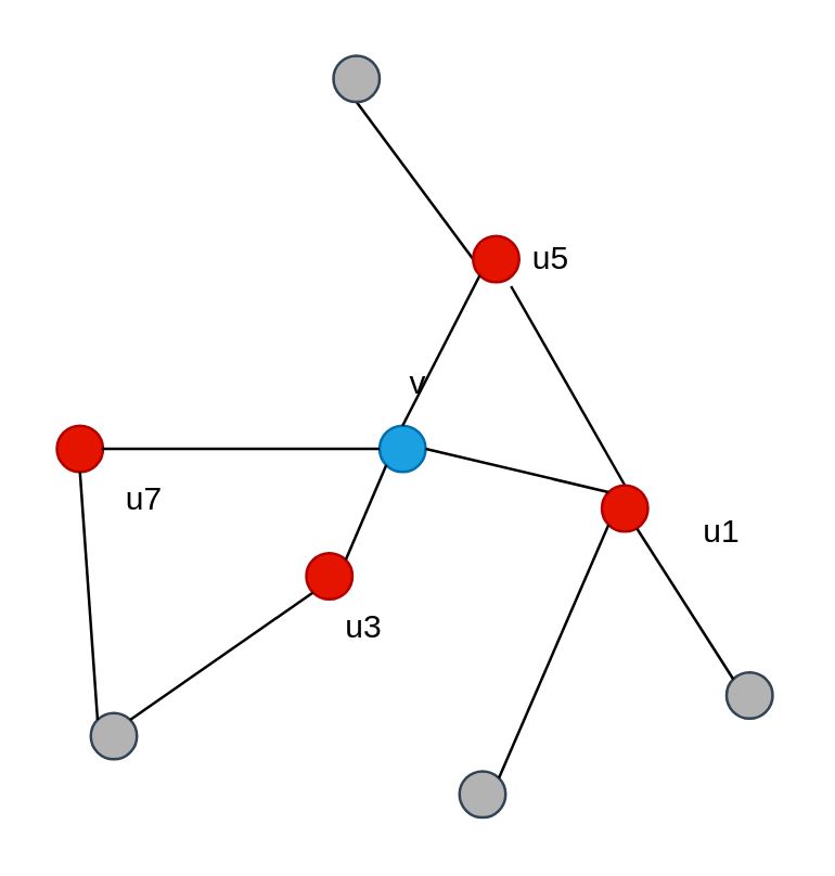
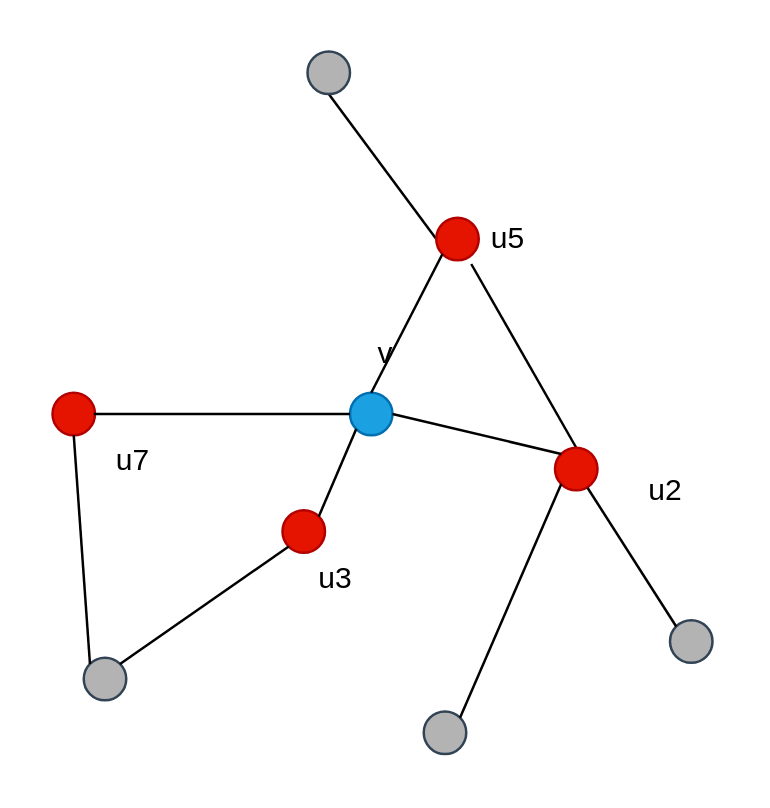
  <mxCell id="0" />
  <mxCell id="1" parent="0" />
  <mxCell id="2" value="" style="endArrow=none;html=1;exitX=0.5;exitY=0;exitDx=0;exitDy=0;" edge="1" parent="1" source="5"><mxGeometry width="50" height="50" relative="1" as="geometry"><mxPoint x="224" y="145" as="sourcePoint" /><mxPoint x="188" y="105" as="targetPoint" /></mxGeometry></mxCell>
  <mxCell id="3" value="" style="endArrow=none;html=1;exitX=0;exitY=0.5;exitDx=0;exitDy=0;entryX=0.5;entryY=1;entryDx=0;entryDy=0;" edge="1" parent="1" source="10" target="14"><mxGeometry width="50" height="50" relative="1" as="geometry"><mxPoint x="49" y="112" as="sourcePoint" /><mxPoint x="99" y="62" as="targetPoint" /></mxGeometry></mxCell>
  <mxCell id="4" value="" style="group" vertex="1" connectable="0" parent="1"><mxGeometry x="214.5" y="194.5" width="71" height="20" as="geometry" /></mxCell>
  <mxCell id="5" value="" style="ellipse;whiteSpace=wrap;html=1;aspect=fixed;fillColor=#e51400;strokeColor=#B20000;fontColor=#ffffff;" vertex="1" parent="4"><mxGeometry x="7" y="-16" width="17" height="17" as="geometry" /></mxCell>
- <mxCell id="6" value="u1" style="text;html=1;strokeColor=none;fillColor=none;align=center;verticalAlign=middle;whiteSpace=wrap;rounded=0;" vertex="1" parent="4"><mxGeometry x="31" y="-9" width="40" height="20" as="geometry" /></mxCell>
+ <mxCell id="6" value="u2" style="text;html=1;strokeColor=none;fillColor=none;align=center;verticalAlign=middle;whiteSpace=wrap;rounded=0;" vertex="1" parent="4"><mxGeometry x="31" y="-9" width="40" height="20" as="geometry" /></mxCell>
  <mxCell id="7" value="" style="ellipse;whiteSpace=wrap;html=1;aspect=fixed;fillColor=#1ba1e2;strokeColor=#006EAF;fontColor=#ffffff;" vertex="1" parent="1"><mxGeometry x="139.5" y="156.5" width="17" height="17" as="geometry" /></mxCell>
  <mxCell id="8" value="" style="ellipse;whiteSpace=wrap;html=1;aspect=fixed;fillColor=#e51400;strokeColor=#B20000;fontColor=#ffffff;" vertex="1" parent="1"><mxGeometry x="112.5" y="203.5" width="17" height="17" as="geometry" /></mxCell>
  <mxCell id="9" value="" style="ellipse;whiteSpace=wrap;html=1;aspect=fixed;fillColor=#e51400;strokeColor=#B20000;fontColor=#ffffff;" vertex="1" parent="1"><mxGeometry x="20.5" y="156.5" width="17" height="17" as="geometry" /></mxCell>
  <mxCell id="10" value="" style="ellipse;whiteSpace=wrap;html=1;aspect=fixed;fillColor=#e51400;strokeColor=#B20000;fontColor=#ffffff;" vertex="1" parent="1"><mxGeometry x="174" y="86.5" width="17" height="17" as="geometry" /></mxCell>
  <mxCell id="11" value="" style="ellipse;whiteSpace=wrap;html=1;aspect=fixed;fillColor=#B3B3B3;strokeColor=#314354;fontColor=#ffffff;" vertex="1" parent="1"><mxGeometry x="33" y="262.5" width="17" height="17" as="geometry" /></mxCell>
  <mxCell id="12" value="" style="ellipse;whiteSpace=wrap;html=1;aspect=fixed;fillColor=#B3B3B3;strokeColor=#314354;fontColor=#ffffff;" vertex="1" parent="1"><mxGeometry x="169" y="284" width="17" height="17" as="geometry" /></mxCell>
  <mxCell id="13" value="" style="ellipse;whiteSpace=wrap;html=1;aspect=fixed;fillColor=#B3B3B3;strokeColor=#314354;fontColor=#ffffff;" vertex="1" parent="1"><mxGeometry x="267.5" y="247.5" width="17" height="17" as="geometry" /></mxCell>
  <mxCell id="14" value="" style="ellipse;whiteSpace=wrap;html=1;aspect=fixed;fillColor=#B3B3B3;strokeColor=#314354;fontColor=#ffffff;" vertex="1" parent="1"><mxGeometry x="122.5" y="20" width="17" height="17" as="geometry" /></mxCell>
  <mxCell id="15" value="" style="endArrow=none;html=1;exitX=0;exitY=0.5;exitDx=0;exitDy=0;entryX=0.971;entryY=0.5;entryDx=0;entryDy=0;entryPerimeter=0;" edge="1" parent="1" source="7" target="9"><mxGeometry width="50" height="50" relative="1" as="geometry"><mxPoint x="184" y="105" as="sourcePoint" /><mxPoint x="141" y="47" as="targetPoint" /></mxGeometry></mxCell>
  <mxCell id="16" value="" style="endArrow=none;html=1;exitX=0.5;exitY=0;exitDx=0;exitDy=0;entryX=0;entryY=1;entryDx=0;entryDy=0;" edge="1" parent="1" source="7" target="10"><mxGeometry width="50" height="50" relative="1" as="geometry"><mxPoint x="194" y="115" as="sourcePoint" /><mxPoint x="151" y="57" as="targetPoint" /></mxGeometry></mxCell>
  <mxCell id="17" value="" style="endArrow=none;html=1;exitX=0;exitY=0;exitDx=0;exitDy=0;entryX=1;entryY=0.5;entryDx=0;entryDy=0;" edge="1" parent="1" source="5" target="7"><mxGeometry width="50" height="50" relative="1" as="geometry"><mxPoint x="204" y="125" as="sourcePoint" /><mxPoint x="161" y="67" as="targetPoint" /></mxGeometry></mxCell>
  <mxCell id="18" value="" style="endArrow=none;html=1;exitX=1;exitY=0;exitDx=0;exitDy=0;entryX=0;entryY=1;entryDx=0;entryDy=0;" edge="1" parent="1" source="8" target="7"><mxGeometry width="50" height="50" relative="1" as="geometry"><mxPoint x="214" y="135" as="sourcePoint" /><mxPoint x="171" y="77" as="targetPoint" /></mxGeometry></mxCell>
  <mxCell id="19" value="" style="endArrow=none;html=1;exitX=0;exitY=0;exitDx=0;exitDy=0;entryX=0.5;entryY=0;entryDx=0;entryDy=0;" edge="1" parent="1" source="13"><mxGeometry width="50" height="50" relative="1" as="geometry"><mxPoint x="234" y="155" as="sourcePoint" /><mxPoint x="234.5" y="194.5" as="targetPoint" /></mxGeometry></mxCell>
  <mxCell id="20" value="" style="endArrow=none;html=1;exitX=0;exitY=1;exitDx=0;exitDy=0;entryX=1;entryY=0;entryDx=0;entryDy=0;" edge="1" parent="1" source="5" target="12"><mxGeometry width="50" height="50" relative="1" as="geometry"><mxPoint x="244" y="165" as="sourcePoint" /><mxPoint x="201" y="107" as="targetPoint" /></mxGeometry></mxCell>
  <mxCell id="21" value="" style="endArrow=none;html=1;exitX=0;exitY=1;exitDx=0;exitDy=0;entryX=1;entryY=0;entryDx=0;entryDy=0;" edge="1" parent="1" source="8" target="11"><mxGeometry width="50" height="50" relative="1" as="geometry"><mxPoint x="254" y="175" as="sourcePoint" /><mxPoint x="211" y="117" as="targetPoint" /></mxGeometry></mxCell>
  <mxCell id="22" value="" style="endArrow=none;html=1;exitX=0;exitY=0;exitDx=0;exitDy=0;entryX=0.5;entryY=1;entryDx=0;entryDy=0;" edge="1" parent="1" source="11" target="9"><mxGeometry width="50" height="50" relative="1" as="geometry"><mxPoint x="264" y="185" as="sourcePoint" /><mxPoint x="221" y="127" as="targetPoint" /></mxGeometry></mxCell>
  <mxCell id="23" value="v" style="text;html=1;strokeColor=none;fillColor=none;align=center;verticalAlign=middle;whiteSpace=wrap;rounded=0;" vertex="1" parent="1"><mxGeometry x="134" y="130.5" width="40" height="20" as="geometry" /></mxCell>
  <mxCell id="24" value="u5" style="text;html=1;strokeColor=none;fillColor=none;align=center;verticalAlign=middle;whiteSpace=wrap;rounded=0;" vertex="1" parent="1"><mxGeometry x="182.5" y="85" width="40" height="20" as="geometry" /></mxCell>
  <mxCell id="25" value="u3&lt;span style=&quot;font-family: &amp;#34;helvetica&amp;#34; , &amp;#34;arial&amp;#34; , sans-serif ; font-size: 0px ; white-space: nowrap&quot;&gt;%3CmxGraphModel%3E%3Croot%3E%3CmxCell%20id%3D%220%22%2F%3E%3CmxCell%20id%3D%221%22%20parent%3D%220%22%2F%3E%3CmxCell%20id%3D%222%22%20value%3D%22u1%22%20style%3D%22text%3Bhtml%3D1%3BstrokeColor%3Dnone%3BfillColor%3Dnone%3Balign%3Dcenter%3BverticalAlign%3Dmiddle%3BwhiteSpace%3Dwrap%3Brounded%3D0%3B%22%20vertex%3D%221%22%20parent%3D%221%22%3E%3CmxGeometry%20x%3D%22189.5%22%20y%3D%22144%22%20width%3D%2240%22%20height%3D%2220%22%20as%3D%22geometry%22%2F%3E%3C%2FmxCell%3E%3C%2Froot%3E%3C%2FmxGraphModel%3E&lt;/span&gt;&lt;span style=&quot;font-family: &amp;#34;helvetica&amp;#34; , &amp;#34;arial&amp;#34; , sans-serif ; font-size: 0px ; white-space: nowrap&quot;&gt;%3CmxGraphModel%3E%3Croot%3E%3CmxCell%20id%3D%220%22%2F%3E%3CmxCell%20id%3D%221%22%20parent%3D%220%22%2F%3E%3CmxCell%20id%3D%222%22%20value%3D%22u1%22%20style%3D%22text%3Bhtml%3D1%3BstrokeColor%3Dnone%3BfillColor%3Dnone%3Balign%3Dcenter%3BverticalAlign%3Dmiddle%3BwhiteSpace%3Dwrap%3Brounded%3D0%3B%22%20vertex%3D%221%22%20parent%3D%221%22%3E%3CmxGeometry%20x%3D%22189.5%22%20y%3D%22144%22%20width%3D%2240%22%20height%3D%2220%22%20as%3D%22geometry%22%2F%3E%3C%2FmxCell%3E%3C%2Froot%3E%3C%2FmxGraphModel%3E&lt;/span&gt;" style="text;html=1;strokeColor=none;fillColor=none;align=center;verticalAlign=middle;whiteSpace=wrap;rounded=0;" vertex="1" parent="1"><mxGeometry x="114" y="220.5" width="40" height="20" as="geometry" /></mxCell>
  <mxCell id="26" value="u7" style="text;html=1;strokeColor=none;fillColor=none;align=center;verticalAlign=middle;whiteSpace=wrap;rounded=0;" vertex="1" parent="1"><mxGeometry x="33" y="173.5" width="40" height="20" as="geometry" /></mxCell>
